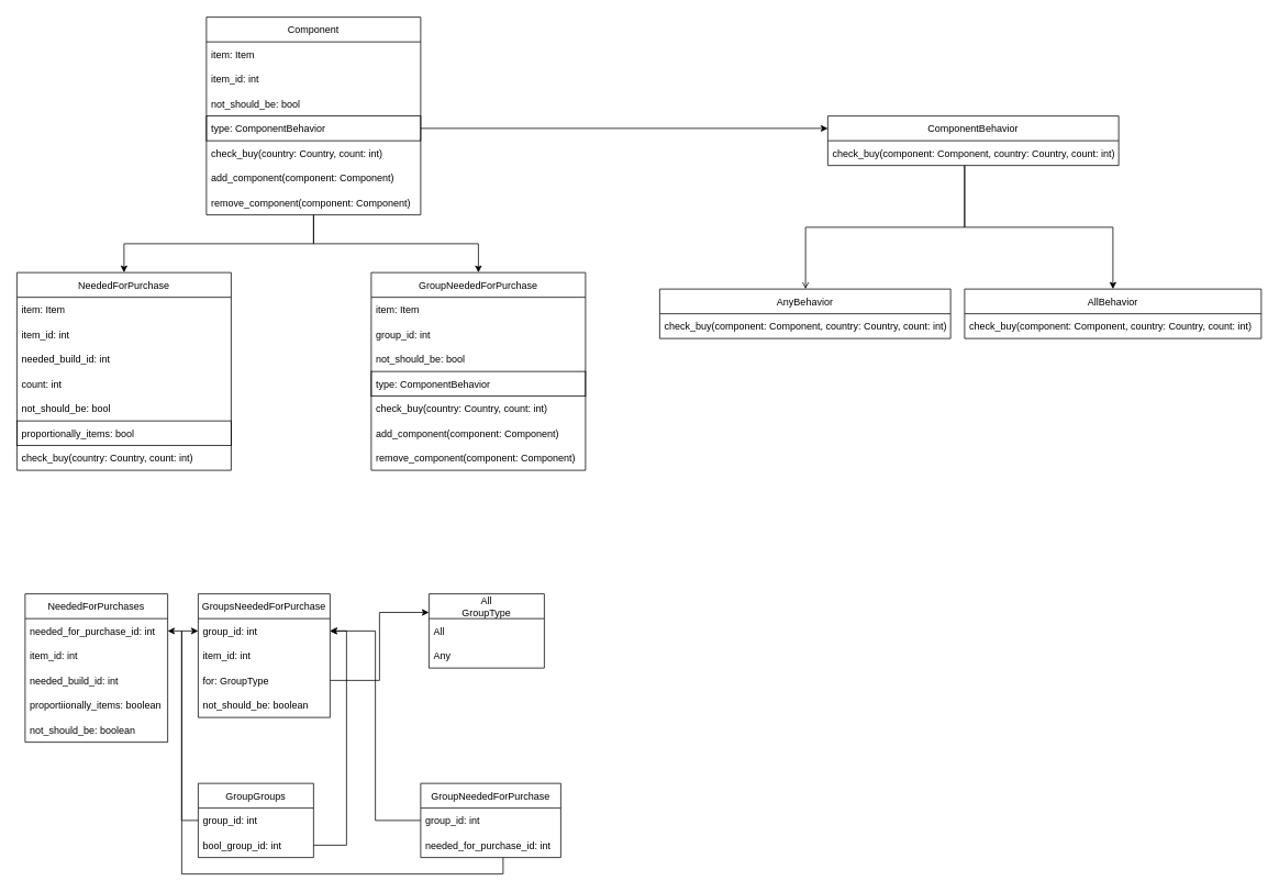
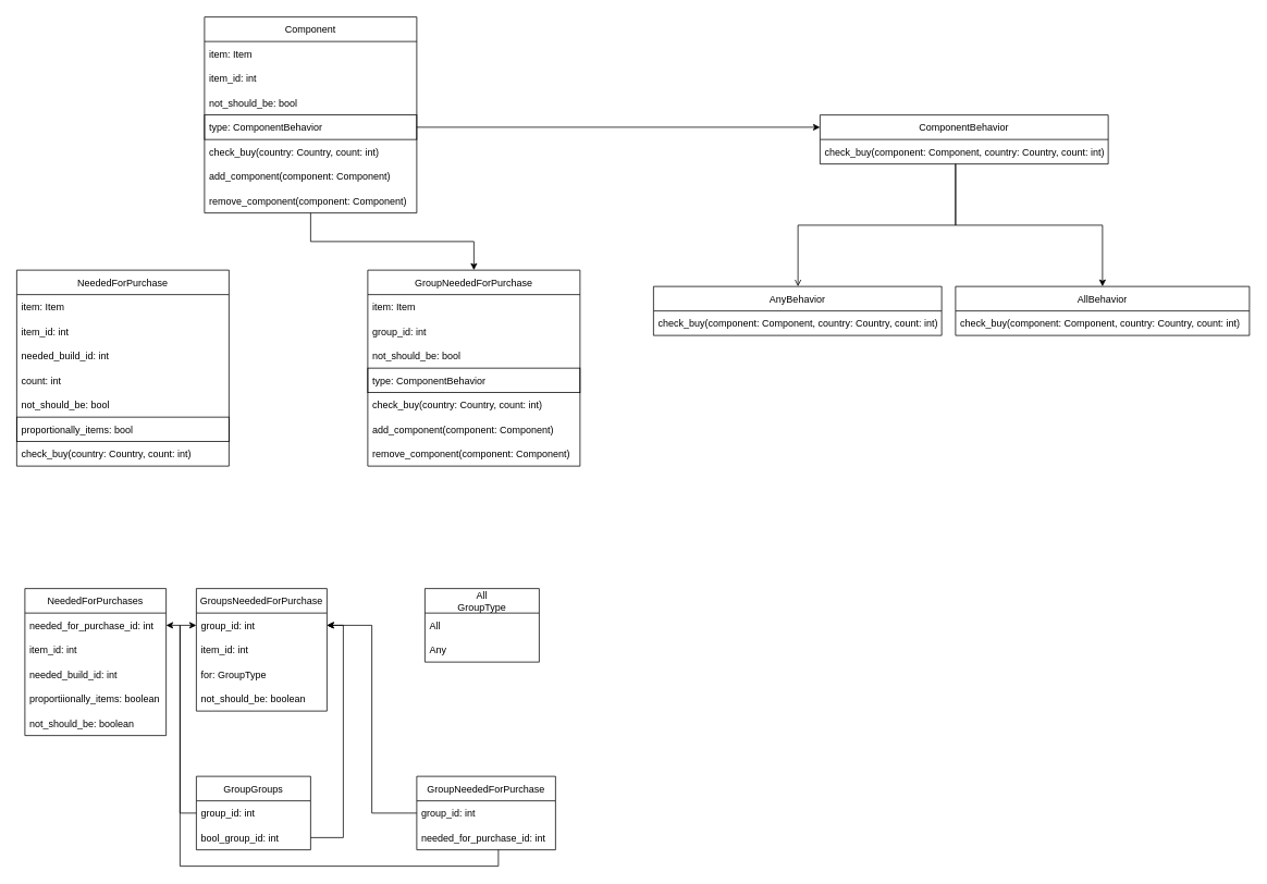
  <mxCell id="0" />
  <mxCell id="1" parent="0" />
- <mxCell id="2" value="" style="edgeStyle=orthogonalEdgeStyle;rounded=0;orthogonalLoop=1;jettySize=auto;html=1;" parent="1" source="4" target="21" edge="1"><mxGeometry relative="1" as="geometry" /></mxCell>
  <mxCell id="3" value="" style="edgeStyle=orthogonalEdgeStyle;rounded=0;orthogonalLoop=1;jettySize=auto;html=1;" parent="1" source="4" target="29" edge="1"><mxGeometry relative="1" as="geometry" /></mxCell>
  <mxCell id="4" value="Component" style="swimlane;fontStyle=0;childLayout=stackLayout;horizontal=1;startSize=30;horizontalStack=0;resizeParent=1;resizeParentMax=0;resizeLast=0;collapsible=1;marginBottom=0;" parent="1" vertex="1"><mxGeometry x="250" y="20" width="260" height="240" as="geometry" /></mxCell>
  <mxCell id="5" value="item: Item" style="text;strokeColor=none;fillColor=none;align=left;verticalAlign=middle;spacingLeft=4;spacingRight=4;overflow=hidden;points=[[0,0.5],[1,0.5]];portConstraint=eastwest;rotatable=0;" parent="4" vertex="1"><mxGeometry y="30" width="260" height="30" as="geometry" /></mxCell>
  <mxCell id="6" value="item_id: int" style="text;strokeColor=none;fillColor=none;align=left;verticalAlign=middle;spacingLeft=4;spacingRight=4;overflow=hidden;points=[[0,0.5],[1,0.5]];portConstraint=eastwest;rotatable=0;" parent="4" vertex="1"><mxGeometry y="60" width="260" height="30" as="geometry" /></mxCell>
  <mxCell id="7" value="not_should_be: bool" style="text;strokeColor=none;fillColor=none;align=left;verticalAlign=middle;spacingLeft=4;spacingRight=4;overflow=hidden;points=[[0,0.5],[1,0.5]];portConstraint=eastwest;rotatable=0;" parent="4" vertex="1"><mxGeometry y="90" width="260" height="30" as="geometry" /></mxCell>
  <mxCell id="8" value="type: ComponentBehavior" style="text;strokeColor=default;fillColor=none;align=left;verticalAlign=middle;spacingLeft=4;spacingRight=4;overflow=hidden;points=[[0,0.5],[1,0.5]];portConstraint=eastwest;rotatable=0;" parent="4" vertex="1"><mxGeometry y="120" width="260" height="30" as="geometry" /></mxCell>
  <mxCell id="9" value="check_buy(country: Country, count: int)" style="text;strokeColor=none;fillColor=none;align=left;verticalAlign=middle;spacingLeft=4;spacingRight=4;overflow=hidden;points=[[0,0.5],[1,0.5]];portConstraint=eastwest;rotatable=0;" parent="4" vertex="1"><mxGeometry y="150" width="260" height="30" as="geometry" /></mxCell>
  <mxCell id="10" value="add_component(component: Component)" style="text;strokeColor=none;fillColor=none;align=left;verticalAlign=middle;spacingLeft=4;spacingRight=4;overflow=hidden;points=[[0,0.5],[1,0.5]];portConstraint=eastwest;rotatable=0;" parent="4" vertex="1"><mxGeometry y="180" width="260" height="30" as="geometry" /></mxCell>
  <mxCell id="11" value="remove_component(component: Component)" style="text;strokeColor=none;fillColor=none;align=left;verticalAlign=middle;spacingLeft=4;spacingRight=4;overflow=hidden;points=[[0,0.5],[1,0.5]];portConstraint=eastwest;rotatable=0;" parent="4" vertex="1"><mxGeometry y="210" width="260" height="30" as="geometry" /></mxCell>
  <mxCell id="12" value="" style="edgeStyle=orthogonalEdgeStyle;rounded=0;orthogonalLoop=1;jettySize=auto;html=1;endArrow=open;" parent="1" source="14" target="16" edge="1"><mxGeometry relative="1" as="geometry"><Array as="points"><mxPoint x="1170" y="275" /><mxPoint x="977" y="275" /></Array></mxGeometry></mxCell>
  <mxCell id="13" value="" style="edgeStyle=orthogonalEdgeStyle;rounded=0;orthogonalLoop=1;jettySize=auto;html=1;" parent="1" source="14" target="18" edge="1"><mxGeometry relative="1" as="geometry"><Array as="points"><mxPoint x="1170" y="275" /><mxPoint x="1350" y="275" /></Array></mxGeometry></mxCell>
  <mxCell id="14" value="ComponentBehavior" style="swimlane;fontStyle=0;childLayout=stackLayout;horizontal=1;startSize=30;horizontalStack=0;resizeParent=1;resizeParentMax=0;resizeLast=0;collapsible=1;marginBottom=0;strokeColor=default;" parent="1" vertex="1"><mxGeometry x="1004" y="140" width="353" height="60" as="geometry" /></mxCell>
  <mxCell id="15" value="check_buy(component: Component, country: Country, count: int)" style="text;strokeColor=none;fillColor=none;align=left;verticalAlign=middle;spacingLeft=4;spacingRight=4;overflow=hidden;points=[[0,0.5],[1,0.5]];portConstraint=eastwest;rotatable=0;" parent="14" vertex="1"><mxGeometry y="30" width="353" height="30" as="geometry" /></mxCell>
  <mxCell id="16" value="AnyBehavior" style="swimlane;fontStyle=0;childLayout=stackLayout;horizontal=1;startSize=30;horizontalStack=0;resizeParent=1;resizeParentMax=0;resizeLast=0;collapsible=1;marginBottom=0;strokeColor=default;" parent="1" vertex="1"><mxGeometry x="800" y="350" width="353" height="60" as="geometry" /></mxCell>
  <mxCell id="17" value="check_buy(component: Component, country: Country, count: int)" style="text;strokeColor=none;fillColor=none;align=left;verticalAlign=middle;spacingLeft=4;spacingRight=4;overflow=hidden;points=[[0,0.5],[1,0.5]];portConstraint=eastwest;rotatable=0;" parent="16" vertex="1"><mxGeometry y="30" width="353" height="30" as="geometry" /></mxCell>
  <mxCell id="18" value="AllBehavior" style="swimlane;fontStyle=0;childLayout=stackLayout;horizontal=1;startSize=30;horizontalStack=0;resizeParent=1;resizeParentMax=0;resizeLast=0;collapsible=1;marginBottom=0;strokeColor=default;" parent="1" vertex="1"><mxGeometry x="1170" y="350" width="360" height="60" as="geometry" /></mxCell>
  <mxCell id="19" value="check_buy(component: Component, country: Country, count: int)" style="text;strokeColor=none;fillColor=none;align=left;verticalAlign=middle;spacingLeft=4;spacingRight=4;overflow=hidden;points=[[0,0.5],[1,0.5]];portConstraint=eastwest;rotatable=0;" parent="18" vertex="1"><mxGeometry y="30" width="360" height="30" as="geometry" /></mxCell>
  <mxCell id="20" style="edgeStyle=orthogonalEdgeStyle;rounded=0;orthogonalLoop=1;jettySize=auto;html=1;entryX=0;entryY=0.25;entryDx=0;entryDy=0;" parent="1" source="8" target="14" edge="1"><mxGeometry relative="1" as="geometry" /></mxCell>
  <mxCell id="21" value="NeededForPurchase" style="swimlane;fontStyle=0;childLayout=stackLayout;horizontal=1;startSize=30;horizontalStack=0;resizeParent=1;resizeParentMax=0;resizeLast=0;collapsible=1;marginBottom=0;" parent="1" vertex="1"><mxGeometry x="20" y="330" width="260" height="240" as="geometry" /></mxCell>
  <mxCell id="22" value="item: Item" style="text;strokeColor=none;fillColor=none;align=left;verticalAlign=middle;spacingLeft=4;spacingRight=4;overflow=hidden;points=[[0,0.5],[1,0.5]];portConstraint=eastwest;rotatable=0;" parent="21" vertex="1"><mxGeometry y="30" width="260" height="30" as="geometry" /></mxCell>
  <mxCell id="23" value="item_id: int" style="text;strokeColor=none;fillColor=none;align=left;verticalAlign=middle;spacingLeft=4;spacingRight=4;overflow=hidden;points=[[0,0.5],[1,0.5]];portConstraint=eastwest;rotatable=0;" parent="21" vertex="1"><mxGeometry y="60" width="260" height="30" as="geometry" /></mxCell>
  <mxCell id="24" value="needed_build_id: int" style="text;strokeColor=none;fillColor=none;align=left;verticalAlign=middle;spacingLeft=4;spacingRight=4;overflow=hidden;points=[[0,0.5],[1,0.5]];portConstraint=eastwest;rotatable=0;" parent="21" vertex="1"><mxGeometry y="90" width="260" height="30" as="geometry" /></mxCell>
  <mxCell id="25" value="count: int" style="text;strokeColor=none;fillColor=none;align=left;verticalAlign=middle;spacingLeft=4;spacingRight=4;overflow=hidden;points=[[0,0.5],[1,0.5]];portConstraint=eastwest;rotatable=0;" parent="21" vertex="1"><mxGeometry y="120" width="260" height="30" as="geometry" /></mxCell>
  <mxCell id="26" value="not_should_be: bool" style="text;strokeColor=none;fillColor=none;align=left;verticalAlign=middle;spacingLeft=4;spacingRight=4;overflow=hidden;points=[[0,0.5],[1,0.5]];portConstraint=eastwest;rotatable=0;" parent="21" vertex="1"><mxGeometry y="150" width="260" height="30" as="geometry" /></mxCell>
  <mxCell id="27" value="proportionally_items: bool" style="text;strokeColor=default;fillColor=none;align=left;verticalAlign=middle;spacingLeft=4;spacingRight=4;overflow=hidden;points=[[0,0.5],[1,0.5]];portConstraint=eastwest;rotatable=0;strokeWidth=1;perimeterSpacing=0;" parent="21" vertex="1"><mxGeometry y="180" width="260" height="30" as="geometry" /></mxCell>
  <mxCell id="28" value="check_buy(country: Country, count: int)" style="text;strokeColor=none;fillColor=none;align=left;verticalAlign=middle;spacingLeft=4;spacingRight=4;overflow=hidden;points=[[0,0.5],[1,0.5]];portConstraint=eastwest;rotatable=0;" parent="21" vertex="1"><mxGeometry y="210" width="260" height="30" as="geometry" /></mxCell>
  <mxCell id="29" value="GroupNeededForPurchase" style="swimlane;fontStyle=0;childLayout=stackLayout;horizontal=1;startSize=30;horizontalStack=0;resizeParent=1;resizeParentMax=0;resizeLast=0;collapsible=1;marginBottom=0;" parent="1" vertex="1"><mxGeometry x="450" y="330" width="260" height="240" as="geometry" /></mxCell>
  <mxCell id="30" value="item: Item" style="text;strokeColor=none;fillColor=none;align=left;verticalAlign=middle;spacingLeft=4;spacingRight=4;overflow=hidden;points=[[0,0.5],[1,0.5]];portConstraint=eastwest;rotatable=0;" parent="29" vertex="1"><mxGeometry y="30" width="260" height="30" as="geometry" /></mxCell>
  <mxCell id="31" value="group_id: int" style="text;strokeColor=none;fillColor=none;align=left;verticalAlign=middle;spacingLeft=4;spacingRight=4;overflow=hidden;points=[[0,0.5],[1,0.5]];portConstraint=eastwest;rotatable=0;" parent="29" vertex="1"><mxGeometry y="60" width="260" height="30" as="geometry" /></mxCell>
  <mxCell id="32" value="not_should_be: bool" style="text;strokeColor=none;fillColor=none;align=left;verticalAlign=middle;spacingLeft=4;spacingRight=4;overflow=hidden;points=[[0,0.5],[1,0.5]];portConstraint=eastwest;rotatable=0;" parent="29" vertex="1"><mxGeometry y="90" width="260" height="30" as="geometry" /></mxCell>
  <mxCell id="33" value="type: ComponentBehavior" style="text;strokeColor=default;fillColor=none;align=left;verticalAlign=middle;spacingLeft=4;spacingRight=4;overflow=hidden;points=[[0,0.5],[1,0.5]];portConstraint=eastwest;rotatable=0;" parent="29" vertex="1"><mxGeometry y="120" width="260" height="30" as="geometry" /></mxCell>
  <mxCell id="34" value="check_buy(country: Country, count: int)" style="text;strokeColor=none;fillColor=none;align=left;verticalAlign=middle;spacingLeft=4;spacingRight=4;overflow=hidden;points=[[0,0.5],[1,0.5]];portConstraint=eastwest;rotatable=0;" parent="29" vertex="1"><mxGeometry y="150" width="260" height="30" as="geometry" /></mxCell>
  <mxCell id="35" value="add_component(component: Component)" style="text;strokeColor=none;fillColor=none;align=left;verticalAlign=middle;spacingLeft=4;spacingRight=4;overflow=hidden;points=[[0,0.5],[1,0.5]];portConstraint=eastwest;rotatable=0;" parent="29" vertex="1"><mxGeometry y="180" width="260" height="30" as="geometry" /></mxCell>
  <mxCell id="36" value="remove_component(component: Component)" style="text;strokeColor=none;fillColor=none;align=left;verticalAlign=middle;spacingLeft=4;spacingRight=4;overflow=hidden;points=[[0,0.5],[1,0.5]];portConstraint=eastwest;rotatable=0;" parent="29" vertex="1"><mxGeometry y="210" width="260" height="30" as="geometry" /></mxCell>
  <mxCell id="37" value="NeededForPurchases" style="swimlane;fontStyle=0;childLayout=stackLayout;horizontal=1;startSize=30;horizontalStack=0;resizeParent=1;resizeParentMax=0;resizeLast=0;collapsible=1;marginBottom=0;strokeColor=default;strokeWidth=1;" parent="1" vertex="1"><mxGeometry x="30" y="720" width="173" height="180" as="geometry" /></mxCell>
  <mxCell id="38" value="needed_for_purchase_id: int" style="text;strokeColor=none;fillColor=none;align=left;verticalAlign=middle;spacingLeft=4;spacingRight=4;overflow=hidden;points=[[0,0.5],[1,0.5]];portConstraint=eastwest;rotatable=0;" parent="37" vertex="1"><mxGeometry y="30" width="173" height="30" as="geometry" /></mxCell>
  <mxCell id="39" value="item_id: int" style="text;strokeColor=none;fillColor=none;align=left;verticalAlign=middle;spacingLeft=4;spacingRight=4;overflow=hidden;points=[[0,0.5],[1,0.5]];portConstraint=eastwest;rotatable=0;" vertex="1" parent="37"><mxGeometry y="60" width="173" height="30" as="geometry" /></mxCell>
  <mxCell id="40" value="needed_build_id: int" style="text;strokeColor=none;fillColor=none;align=left;verticalAlign=middle;spacingLeft=4;spacingRight=4;overflow=hidden;points=[[0,0.5],[1,0.5]];portConstraint=eastwest;rotatable=0;" parent="37" vertex="1"><mxGeometry y="90" width="173" height="30" as="geometry" /></mxCell>
  <mxCell id="41" value="proportiionally_items: boolean" style="text;strokeColor=none;fillColor=none;align=left;verticalAlign=middle;spacingLeft=4;spacingRight=4;overflow=hidden;points=[[0,0.5],[1,0.5]];portConstraint=eastwest;rotatable=0;" parent="37" vertex="1"><mxGeometry y="120" width="173" height="30" as="geometry" /></mxCell>
  <mxCell id="42" value="not_should_be: boolean" style="text;strokeColor=none;fillColor=none;align=left;verticalAlign=middle;spacingLeft=4;spacingRight=4;overflow=hidden;points=[[0,0.5],[1,0.5]];portConstraint=eastwest;rotatable=0;" parent="37" vertex="1"><mxGeometry y="150" width="173" height="30" as="geometry" /></mxCell>
  <mxCell id="43" value="GroupsNeededForPurchase" style="swimlane;fontStyle=0;childLayout=stackLayout;horizontal=1;startSize=30;horizontalStack=0;resizeParent=1;resizeParentMax=0;resizeLast=0;collapsible=1;marginBottom=0;strokeColor=default;strokeWidth=1;" parent="1" vertex="1"><mxGeometry x="240" y="720" width="160" height="150" as="geometry" /></mxCell>
  <mxCell id="44" value="group_id: int" style="text;strokeColor=none;fillColor=none;align=left;verticalAlign=middle;spacingLeft=4;spacingRight=4;overflow=hidden;points=[[0,0.5],[1,0.5]];portConstraint=eastwest;rotatable=0;" parent="43" vertex="1"><mxGeometry y="30" width="160" height="30" as="geometry" /></mxCell>
  <mxCell id="45" value="item_id: int" style="text;strokeColor=none;fillColor=none;align=left;verticalAlign=middle;spacingLeft=4;spacingRight=4;overflow=hidden;points=[[0,0.5],[1,0.5]];portConstraint=eastwest;rotatable=0;" parent="43" vertex="1"><mxGeometry y="60" width="160" height="30" as="geometry" /></mxCell>
  <mxCell id="46" value="for: GroupType" style="text;strokeColor=none;fillColor=none;align=left;verticalAlign=middle;spacingLeft=4;spacingRight=4;overflow=hidden;points=[[0,0.5],[1,0.5]];portConstraint=eastwest;rotatable=0;" parent="43" vertex="1"><mxGeometry y="90" width="160" height="30" as="geometry" /></mxCell>
  <mxCell id="47" value="not_should_be: boolean" style="text;strokeColor=none;fillColor=none;align=left;verticalAlign=middle;spacingLeft=4;spacingRight=4;overflow=hidden;points=[[0,0.5],[1,0.5]];portConstraint=eastwest;rotatable=0;" parent="43" vertex="1"><mxGeometry y="120" width="160" height="30" as="geometry" /></mxCell>
  <mxCell id="48" value="All &#10;GroupType" style="swimlane;fontStyle=0;childLayout=stackLayout;horizontal=1;startSize=30;horizontalStack=0;resizeParent=1;resizeParentMax=0;resizeLast=0;collapsible=1;marginBottom=0;strokeColor=default;strokeWidth=1;" parent="1" vertex="1"><mxGeometry x="520" y="720" width="140" height="90" as="geometry" /></mxCell>
  <mxCell id="49" value="All" style="text;strokeColor=none;fillColor=none;align=left;verticalAlign=middle;spacingLeft=4;spacingRight=4;overflow=hidden;points=[[0,0.5],[1,0.5]];portConstraint=eastwest;rotatable=0;" parent="48" vertex="1"><mxGeometry y="30" width="140" height="30" as="geometry" /></mxCell>
  <mxCell id="50" value="Any" style="text;strokeColor=none;fillColor=none;align=left;verticalAlign=middle;spacingLeft=4;spacingRight=4;overflow=hidden;points=[[0,0.5],[1,0.5]];portConstraint=eastwest;rotatable=0;" parent="48" vertex="1"><mxGeometry y="60" width="140" height="30" as="geometry" /></mxCell>
- <mxCell id="51" style="edgeStyle=orthogonalEdgeStyle;rounded=0;orthogonalLoop=1;jettySize=auto;html=1;entryX=0;entryY=0.25;entryDx=0;entryDy=0;" parent="1" source="46" target="48" edge="1"><mxGeometry relative="1" as="geometry" /></mxCell>
  <mxCell id="52" value="GroupGroups" style="swimlane;fontStyle=0;childLayout=stackLayout;horizontal=1;startSize=30;horizontalStack=0;resizeParent=1;resizeParentMax=0;resizeLast=0;collapsible=1;marginBottom=0;strokeColor=default;strokeWidth=1;" parent="1" vertex="1"><mxGeometry x="240" y="950" width="140" height="90" as="geometry" /></mxCell>
  <mxCell id="53" value="group_id: int" style="text;strokeColor=none;fillColor=none;align=left;verticalAlign=middle;spacingLeft=4;spacingRight=4;overflow=hidden;points=[[0,0.5],[1,0.5]];portConstraint=eastwest;rotatable=0;" parent="52" vertex="1"><mxGeometry y="30" width="140" height="30" as="geometry" /></mxCell>
  <mxCell id="54" value="bool_group_id: int" style="text;strokeColor=none;fillColor=none;align=left;verticalAlign=middle;spacingLeft=4;spacingRight=4;overflow=hidden;points=[[0,0.5],[1,0.5]];portConstraint=eastwest;rotatable=0;" parent="52" vertex="1"><mxGeometry y="60" width="140" height="30" as="geometry" /></mxCell>
  <mxCell id="55" style="edgeStyle=orthogonalEdgeStyle;rounded=0;orthogonalLoop=1;jettySize=auto;html=1;entryX=0;entryY=0.5;entryDx=0;entryDy=0;" parent="1" source="53" target="44" edge="1"><mxGeometry relative="1" as="geometry"><Array as="points"><mxPoint x="220" y="995" /><mxPoint x="220" y="765" /></Array></mxGeometry></mxCell>
  <mxCell id="56" style="edgeStyle=orthogonalEdgeStyle;rounded=0;orthogonalLoop=1;jettySize=auto;html=1;entryX=1;entryY=0.5;entryDx=0;entryDy=0;" parent="1" source="54" target="44" edge="1"><mxGeometry relative="1" as="geometry" /></mxCell>
  <mxCell id="57" value="GroupNeededForPurchase" style="swimlane;fontStyle=0;childLayout=stackLayout;horizontal=1;startSize=30;horizontalStack=0;resizeParent=1;resizeParentMax=0;resizeLast=0;collapsible=1;marginBottom=0;strokeColor=default;strokeWidth=1;" parent="1" vertex="1"><mxGeometry x="510" y="950" width="170" height="90" as="geometry" /></mxCell>
  <mxCell id="58" value="group_id: int" style="text;strokeColor=none;fillColor=none;align=left;verticalAlign=middle;spacingLeft=4;spacingRight=4;overflow=hidden;points=[[0,0.5],[1,0.5]];portConstraint=eastwest;rotatable=0;" parent="57" vertex="1"><mxGeometry y="30" width="170" height="30" as="geometry" /></mxCell>
  <mxCell id="59" value="needed_for_purchase_id: int" style="text;strokeColor=none;fillColor=none;align=left;verticalAlign=middle;spacingLeft=4;spacingRight=4;overflow=hidden;points=[[0,0.5],[1,0.5]];portConstraint=eastwest;rotatable=0;" parent="57" vertex="1"><mxGeometry y="60" width="170" height="30" as="geometry" /></mxCell>
  <mxCell id="60" style="edgeStyle=orthogonalEdgeStyle;rounded=0;orthogonalLoop=1;jettySize=auto;html=1;entryX=1;entryY=0.5;entryDx=0;entryDy=0;" parent="1" source="58" target="44" edge="1"><mxGeometry relative="1" as="geometry" /></mxCell>
  <mxCell id="61" style="edgeStyle=orthogonalEdgeStyle;rounded=0;orthogonalLoop=1;jettySize=auto;html=1;entryX=1;entryY=0.5;entryDx=0;entryDy=0;" parent="1" source="59" target="38" edge="1"><mxGeometry relative="1" as="geometry"><Array as="points"><mxPoint x="610" y="1060" /><mxPoint x="220" y="1060" /><mxPoint x="220" y="765" /></Array></mxGeometry></mxCell>
